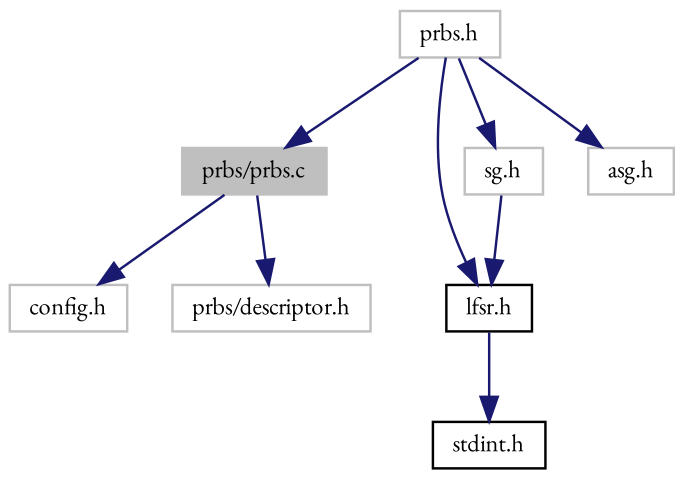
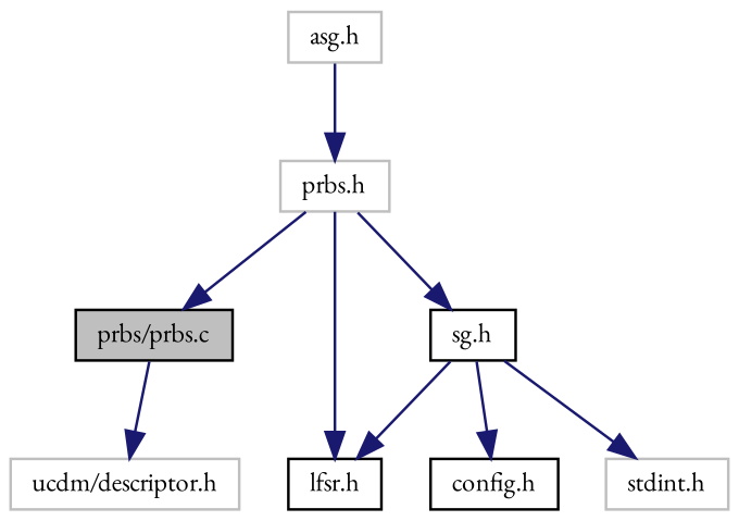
  digraph {
    fontname="EB Garamond"
    node [color=black fontname="EB Garamond" fontsize=10 shape=record]
    edge [color=midnightblue fontname="EB Garamond" fontsize=10 labelfontname=Helvetica labelfontsize=10 style=solid]
-   n1 [color=grey75 fillcolor=grey75 fontcolor=black height=0.2 label="prbs/prbs.c" style=filled width=0.4]
-   n2 [color=grey75 height=0.2 label="config.h" width=0.4]
-   n3 [color=grey75 height=0.2 label="prbs/descriptor.h" width=0.4]
+   n1 [fillcolor=grey75 fontcolor=black height=0.2 label="prbs/prbs.c" style=filled width=0.4]
+   n2 [height=0.2 label="config.h" width=0.4]
+   n3 [color=grey75 height=0.2 label="ucdm/descriptor.h" width=0.4]
    n4 [color=grey75 height=0.2 label="prbs.h" width=0.4]
    n5 [height=0.2 label="lfsr.h" width=0.4]
-   n6 [color=grey75 height=0.2 label="sg.h" width=0.4]
+   n6 [height=0.2 label="sg.h" width=0.4]
    n7 [color=grey75 height=0.2 label="asg.h" width=0.4]
-   n8 [height=0.2 label="stdint.h" width=0.4]
-   n1 -> n2
+   n8 [color=grey75 height=0.2 label="stdint.h" width=0.4]
+   n6 -> n2
    n1 -> n3
    n4 -> n1
    n4 -> n5
    n4 -> n6
-   n4 -> n7
-   n5 -> n8
+   n7 -> n4
+   n6 -> n8
    n6 -> n5
  }
